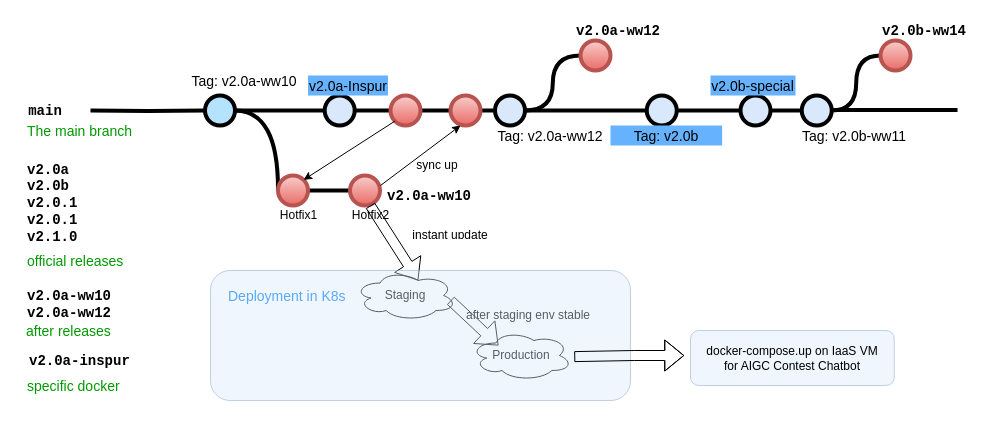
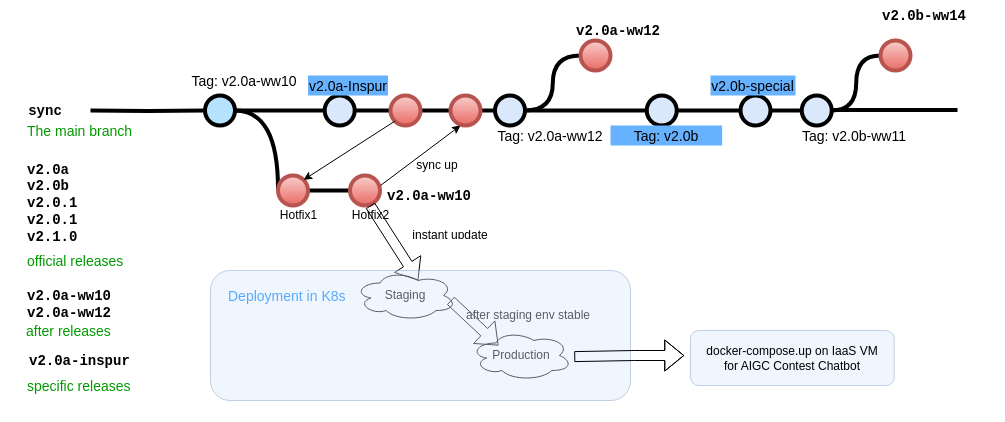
  <mxCell id="0" />
  <mxCell id="1" parent="0" />
  <mxCell id="2" value="" style="edgeStyle=orthogonalEdgeStyle;rounded=0;html=1;jettySize=auto;orthogonalLoop=1;plain-blue;endArrow=none;endFill=0;strokeWidth=4;strokeColor=#000000;" parent="1" source="25" target="6" edge="1"><mxGeometry x="304.5" y="180" as="geometry" /></mxCell>
  <mxCell id="3" style="edgeStyle=orthogonalEdgeStyle;curved=1;rounded=0;html=1;exitX=1;exitY=0.5;exitPerimeter=0;entryX=0;entryY=0.5;entryPerimeter=0;endArrow=none;endFill=0;jettySize=auto;orthogonalLoop=1;strokeWidth=4;fontSize=15;" parent="1" source="4" edge="1"><mxGeometry relative="1" as="geometry"><mxPoint x="277.5" y="190" as="targetPoint" /></mxGeometry></mxCell>
  <mxCell id="4" value="" style="verticalLabelPosition=bottom;verticalAlign=top;html=1;strokeWidth=4;shape=mxgraph.flowchart.on-page_reference;plain-blue;gradientColor=none;fillColor=#B5E3Fe;strokeColor=#000000;" parent="1" vertex="1"><mxGeometry x="204.5" y="95" width="30" height="30" as="geometry" /></mxCell>
  <mxCell id="5" value="" style="edgeStyle=orthogonalEdgeStyle;curved=1;rounded=0;orthogonalLoop=1;jettySize=auto;html=1;endArrow=none;endFill=0;strokeWidth=4;fontFamily=Courier New;fontSize=16;" parent="1" source="6" target="9" edge="1"><mxGeometry relative="1" as="geometry" /></mxCell>
  <mxCell id="6" value="" style="verticalLabelPosition=bottom;verticalAlign=top;html=1;strokeWidth=4;shape=mxgraph.flowchart.on-page_reference;plain-blue;gradientColor=none;strokeColor=#000000;" parent="1" vertex="1"><mxGeometry x="494.5" y="95" width="30" height="30" as="geometry" /></mxCell>
  <mxCell id="7" value="" style="edgeStyle=orthogonalEdgeStyle;curved=1;rounded=0;orthogonalLoop=1;jettySize=auto;html=1;endArrow=none;endFill=0;strokeWidth=4;fontFamily=Courier New;fontSize=16;" parent="1" source="49" edge="1"><mxGeometry relative="1" as="geometry"><mxPoint x="800" y="110" as="targetPoint" /></mxGeometry></mxCell>
  <mxCell id="8" value="" style="edgeStyle=orthogonalEdgeStyle;curved=1;rounded=0;orthogonalLoop=1;jettySize=auto;html=1;endArrow=none;endFill=0;strokeWidth=4;fontFamily=Courier New;fontSize=16;entryX=0;entryY=0.5;entryDx=0;entryDy=0;entryPerimeter=0;exitX=1;exitY=0.5;exitDx=0;exitDy=0;exitPerimeter=0;" parent="1" source="6" target="18" edge="1"><mxGeometry relative="1" as="geometry"><mxPoint x="619.5" y="205" as="targetPoint" /></mxGeometry></mxCell>
  <mxCell id="9" value="" style="verticalLabelPosition=bottom;verticalAlign=top;html=1;strokeWidth=4;shape=mxgraph.flowchart.on-page_reference;plain-blue;gradientColor=none;strokeColor=#000000;" parent="1" vertex="1"><mxGeometry x="646.25" y="95" width="30" height="30" as="geometry" /></mxCell>
  <mxCell id="10" value="" style="verticalLabelPosition=bottom;verticalAlign=top;html=1;strokeWidth=4;shape=mxgraph.flowchart.on-page_reference;plain-blue;gradientColor=none;strokeColor=#000000;" parent="1" vertex="1"><mxGeometry x="801.25" y="95" width="30" height="30" as="geometry" /></mxCell>
  <mxCell id="11" value="" style="edgeStyle=orthogonalEdgeStyle;rounded=0;html=1;jettySize=auto;orthogonalLoop=1;strokeWidth=4;endArrow=none;endFill=0;" parent="1" target="4" edge="1"><mxGeometry x="204.5" y="180" as="geometry"><mxPoint x="90" y="110" as="sourcePoint" /></mxGeometry></mxCell>
- <mxCell id="12" value="main" style="text;html=1;strokeColor=none;fillColor=none;align=center;verticalAlign=middle;whiteSpace=wrap;overflow=hidden;fontSize=14;fontStyle=1;fontFamily=Courier New;" parent="1" vertex="1"><mxGeometry x="20" y="100" width="50" height="20" as="geometry" /></mxCell>
+ <mxCell id="12" value="sync" style="text;html=1;strokeColor=none;fillColor=none;align=center;verticalAlign=middle;whiteSpace=wrap;overflow=hidden;fontSize=14;fontStyle=1;fontFamily=Courier New;" parent="1" vertex="1"><mxGeometry x="20" y="100" width="50" height="20" as="geometry" /></mxCell>
  <mxCell id="13" style="edgeStyle=orthogonalEdgeStyle;curved=1;rounded=0;html=1;exitX=1;exitY=0.5;exitPerimeter=0;entryX=0;entryY=0.5;entryPerimeter=0;endArrow=none;endFill=0;jettySize=auto;orthogonalLoop=1;strokeWidth=4;fontSize=15;" parent="1" edge="1"><mxGeometry relative="1" as="geometry"><mxPoint x="307.5" y="190" as="sourcePoint" /><mxPoint x="349.5" y="190" as="targetPoint" /></mxGeometry></mxCell>
  <mxCell id="14" value="v2.0a-ww10&lt;div&gt;v2.0a-ww12&lt;/div&gt;" style="text;html=1;strokeColor=none;fillColor=none;align=left;verticalAlign=middle;whiteSpace=wrap;overflow=hidden;fontSize=14;fontStyle=1;fontFamily=Courier New;" parent="1" vertex="1"><mxGeometry x="25" y="285" width="102.5" height="35" as="geometry" /></mxCell>
  <mxCell id="15" value="The main branch&lt;br&gt;" style="text;html=1;strokeColor=none;fillColor=none;align=left;verticalAlign=middle;whiteSpace=wrap;overflow=hidden;fontSize=14;fontStyle=0;fontColor=#009900;" parent="1" vertex="1"><mxGeometry x="25.25" y="120" width="132.25" height="20" as="geometry" /></mxCell>
  <mxCell id="16" value="after releases" style="text;html=1;strokeColor=none;fillColor=none;align=left;verticalAlign=middle;whiteSpace=wrap;overflow=hidden;fontSize=14;fontStyle=0;fontColor=#009900;" parent="1" vertex="1"><mxGeometry x="23.75" y="320" width="133.75" height="20" as="geometry" /></mxCell>
  <mxCell id="17" value="Tag: v2.0a-ww10" style="text;html=1;strokeColor=none;fillColor=none;align=center;verticalAlign=middle;whiteSpace=wrap;overflow=hidden;fontSize=14;" parent="1" vertex="1"><mxGeometry x="188.38" y="70" width="111.62" height="20" as="geometry" /></mxCell>
  <mxCell id="18" value="" style="verticalLabelPosition=bottom;verticalAlign=top;html=1;strokeWidth=4;shape=mxgraph.flowchart.on-page_reference;plain-blue;gradientColor=#EA6B66;strokeColor=#B85450;fillColor=#F8CECC;" parent="1" vertex="1"><mxGeometry x="580" y="40" width="30" height="30" as="geometry" /></mxCell>
  <mxCell id="19" value="Hotfix1" style="text;html=1;strokeColor=none;fillColor=none;align=center;verticalAlign=middle;whiteSpace=wrap;overflow=hidden;" vertex="1" parent="1"><mxGeometry x="277.5" y="205" width="40.5" height="20" as="geometry" /></mxCell>
  <mxCell id="20" value="Hotfix2" style="text;html=1;strokeColor=none;fillColor=none;align=center;verticalAlign=middle;whiteSpace=wrap;overflow=hidden;" vertex="1" parent="1"><mxGeometry x="349.5" y="205" width="40.5" height="20" as="geometry" /></mxCell>
  <mxCell id="21" value="" style="verticalLabelPosition=bottom;verticalAlign=top;html=1;strokeWidth=4;shape=mxgraph.flowchart.on-page_reference;plain-blue;gradientColor=#EA6B66;strokeColor=#B85450;fillColor=#F8CECC;" vertex="1" parent="1"><mxGeometry x="277.5" y="175" width="30" height="30" as="geometry" /></mxCell>
  <mxCell id="22" value="" style="verticalLabelPosition=bottom;verticalAlign=top;html=1;strokeWidth=4;shape=mxgraph.flowchart.on-page_reference;plain-blue;gradientColor=#EA6B66;strokeColor=#B85450;fillColor=#F8CECC;" vertex="1" parent="1"><mxGeometry x="349.5" y="175" width="30" height="30" as="geometry" /></mxCell>
  <mxCell id="23" value="" style="edgeStyle=orthogonalEdgeStyle;rounded=0;html=1;jettySize=auto;orthogonalLoop=1;plain-blue;endArrow=none;endFill=0;strokeWidth=4;strokeColor=#000000;" edge="1" parent="1" source="54" target="26"><mxGeometry x="304.5" y="180" as="geometry"><mxPoint x="235" y="110" as="sourcePoint" /><mxPoint x="495" y="110" as="targetPoint" /></mxGeometry></mxCell>
  <mxCell id="24" value="" style="edgeStyle=orthogonalEdgeStyle;rounded=0;html=1;jettySize=auto;orthogonalLoop=1;plain-blue;endArrow=none;endFill=0;strokeWidth=4;strokeColor=#000000;" edge="1" parent="1" source="26" target="25"><mxGeometry x="304.5" y="180" as="geometry"><mxPoint x="440" y="110" as="sourcePoint" /><mxPoint x="495" y="110" as="targetPoint" /></mxGeometry></mxCell>
  <mxCell id="25" value="" style="verticalLabelPosition=bottom;verticalAlign=top;html=1;strokeWidth=4;shape=mxgraph.flowchart.on-page_reference;plain-blue;gradientColor=#EA6B66;strokeColor=#B85450;fillColor=#F8CECC;" vertex="1" parent="1"><mxGeometry x="450" y="95" width="30" height="30" as="geometry" /></mxCell>
  <mxCell id="26" value="" style="verticalLabelPosition=bottom;verticalAlign=top;html=1;strokeWidth=4;shape=mxgraph.flowchart.on-page_reference;plain-blue;gradientColor=#EA6B66;strokeColor=#B85450;fillColor=#F8CECC;" vertex="1" parent="1"><mxGeometry x="390" y="95" width="30" height="30" as="geometry" /></mxCell>
  <mxCell id="27" value="&lt;font style=&quot;color: rgb(0, 127, 255);&quot;&gt;Deployment in K8s&lt;/font&gt;" style="text;html=1;strokeColor=none;fillColor=none;align=left;verticalAlign=middle;whiteSpace=wrap;overflow=hidden;fontSize=14;fontStyle=0;fontColor=#009900;" vertex="1" parent="1"><mxGeometry x="225.63" y="285" width="133.75" height="20" as="geometry" /></mxCell>
  <mxCell id="28" value="Staging" style="ellipse;shape=cloud;whiteSpace=wrap;html=1;" vertex="1" parent="1"><mxGeometry x="354.19" y="270" width="101.62" height="50" as="geometry" /></mxCell>
  <mxCell id="29" value="Production" style="ellipse;shape=cloud;whiteSpace=wrap;html=1;" vertex="1" parent="1"><mxGeometry x="470" y="330" width="101.62" height="50" as="geometry" /></mxCell>
  <mxCell id="30" value="Tag: v2.0a-ww12" style="text;html=1;strokeColor=none;fillColor=none;align=center;verticalAlign=middle;whiteSpace=wrap;overflow=hidden;fontSize=14;" vertex="1" parent="1"><mxGeometry x="494.5" y="125" width="111.62" height="20" as="geometry" /></mxCell>
  <mxCell id="31" value="" style="endArrow=classic;html=1;rounded=0;" edge="1" parent="1"><mxGeometry width="50" height="50" relative="1" as="geometry"><mxPoint x="380" y="185" as="sourcePoint" /><mxPoint x="460" y="125" as="targetPoint" /></mxGeometry></mxCell>
  <mxCell id="32" value="sync up" style="text;html=1;strokeColor=none;fillColor=none;align=center;verticalAlign=middle;whiteSpace=wrap;overflow=hidden;" vertex="1" parent="1"><mxGeometry x="401.62" y="155" width="70" height="20" as="geometry" /></mxCell>
  <mxCell id="33" value="" style="endArrow=classic;html=1;rounded=0;entryX=0.855;entryY=0.145;entryDx=0;entryDy=0;entryPerimeter=0;exitX=0.145;exitY=0.855;exitDx=0;exitDy=0;exitPerimeter=0;" edge="1" parent="1" source="26" target="21"><mxGeometry width="50" height="50" relative="1" as="geometry"><mxPoint x="340" y="60" as="sourcePoint" /><mxPoint x="430" y="140" as="targetPoint" /></mxGeometry></mxCell>
  <mxCell id="34" value="v2.0a-ww12" style="text;html=1;strokeColor=none;fillColor=none;align=left;verticalAlign=middle;whiteSpace=wrap;overflow=hidden;fontSize=14;fontStyle=1;fontFamily=Courier New;" vertex="1" parent="1"><mxGeometry x="573.75" y="20" width="102.5" height="20" as="geometry" /></mxCell>
  <mxCell id="35" value="Tag: v2.0b" style="text;html=1;strokeColor=none;fillColor=#66B2FF;align=center;verticalAlign=middle;whiteSpace=wrap;overflow=hidden;fontSize=14;" vertex="1" parent="1"><mxGeometry x="610" y="125" width="111.62" height="20" as="geometry" /></mxCell>
  <mxCell id="36" value="" style="edgeStyle=orthogonalEdgeStyle;curved=1;rounded=0;orthogonalLoop=1;jettySize=auto;html=1;endArrow=none;endFill=0;strokeWidth=4;fontFamily=Courier New;fontSize=16;entryX=0;entryY=0.5;entryDx=0;entryDy=0;entryPerimeter=0;exitX=1;exitY=0.5;exitDx=0;exitDy=0;exitPerimeter=0;" edge="1" parent="1" source="10" target="37"><mxGeometry relative="1" as="geometry"><mxPoint x="590" y="65" as="targetPoint" /><mxPoint x="535" y="120" as="sourcePoint" /></mxGeometry></mxCell>
  <mxCell id="37" value="" style="verticalLabelPosition=bottom;verticalAlign=top;html=1;strokeWidth=4;shape=mxgraph.flowchart.on-page_reference;plain-blue;gradientColor=#EA6B66;strokeColor=#B85450;fillColor=#F8CECC;" vertex="1" parent="1"><mxGeometry x="880" y="40" width="30" height="30" as="geometry" /></mxCell>
  <mxCell id="38" value="" style="edgeStyle=orthogonalEdgeStyle;curved=1;rounded=0;orthogonalLoop=1;jettySize=auto;html=1;endArrow=none;endFill=0;strokeWidth=4;fontFamily=Courier New;fontSize=16;" edge="1" parent="1"><mxGeometry relative="1" as="geometry"><mxPoint x="833" y="109.5" as="sourcePoint" /><mxPoint x="957" y="109.5" as="targetPoint" /></mxGeometry></mxCell>
- <mxCell id="39" value="v2.0b-ww14" style="text;html=1;strokeColor=none;fillColor=none;align=left;verticalAlign=middle;whiteSpace=wrap;overflow=hidden;fontSize=14;fontStyle=1;fontFamily=Courier New;" vertex="1" parent="1"><mxGeometry x="880" y="20" width="102.5" height="20" as="geometry" /></mxCell>
+ <mxCell id="39" value="v2.0b-ww14" style="text;html=1;strokeColor=none;fillColor=none;align=left;verticalAlign=middle;whiteSpace=wrap;overflow=hidden;fontSize=14;fontStyle=1;fontFamily=Courier New;" vertex="1" parent="1"><mxGeometry x="880" y="5" width="102.5" height="20" as="geometry" /></mxCell>
  <mxCell id="40" value="Tag: v2.0b-ww11" style="text;html=1;strokeColor=none;fillColor=none;align=center;verticalAlign=middle;whiteSpace=wrap;overflow=hidden;fontSize=14;" vertex="1" parent="1"><mxGeometry x="798.38" y="125" width="111.62" height="20" as="geometry" /></mxCell>
  <mxCell id="41" value="" style="shape=flexArrow;endArrow=classic;html=1;rounded=0;exitX=0.5;exitY=0;exitDx=0;exitDy=0;entryX=0.625;entryY=0.2;entryDx=0;entryDy=0;entryPerimeter=0;" edge="1" parent="1" source="20" target="28"><mxGeometry width="50" height="50" relative="1" as="geometry"><mxPoint x="430" y="190" as="sourcePoint" /><mxPoint x="480" y="140" as="targetPoint" /></mxGeometry></mxCell>
  <mxCell id="42" value="" style="shape=flexArrow;endArrow=classic;html=1;rounded=0;exitX=0.5;exitY=0;exitDx=0;exitDy=0;entryX=0.625;entryY=0.2;entryDx=0;entryDy=0;entryPerimeter=0;" edge="1" parent="1"><mxGeometry width="50" height="50" relative="1" as="geometry"><mxPoint x="450" y="300" as="sourcePoint" /><mxPoint x="498" y="345" as="targetPoint" /></mxGeometry></mxCell>
  <mxCell id="43" value="instant update" style="text;html=1;strokeColor=none;fillColor=none;align=center;verticalAlign=middle;whiteSpace=wrap;overflow=hidden;" vertex="1" parent="1"><mxGeometry x="405" y="225" width="90" height="15" as="geometry" /></mxCell>
  <mxCell id="44" value="after staging env stable" style="text;html=1;strokeColor=none;fillColor=none;align=center;verticalAlign=middle;whiteSpace=wrap;overflow=hidden;" vertex="1" parent="1"><mxGeometry x="455.81" y="300" width="144.19" height="30" as="geometry" /></mxCell>
  <mxCell id="45" value="" style="rounded=1;whiteSpace=wrap;html=1;fillColor=#dae8fc;strokeColor=#6c8ebf;opacity=40;" vertex="1" parent="1"><mxGeometry x="210" y="270" width="420" height="130" as="geometry" /></mxCell>
  <mxCell id="46" value="v2.0a&lt;div&gt;v2.0b&lt;/div&gt;&lt;div&gt;v2.0.1&lt;/div&gt;&lt;div&gt;v2.0.1&lt;/div&gt;&lt;div&gt;v2.1.0&lt;/div&gt;" style="text;html=1;strokeColor=none;fillColor=none;align=left;verticalAlign=middle;whiteSpace=wrap;overflow=hidden;fontSize=14;fontStyle=1;fontFamily=Courier New;" vertex="1" parent="1"><mxGeometry x="25.25" y="155" width="102.5" height="95" as="geometry" /></mxCell>
  <mxCell id="47" value="official releases" style="text;html=1;strokeColor=none;fillColor=none;align=left;verticalAlign=middle;whiteSpace=wrap;overflow=hidden;fontSize=14;fontStyle=0;fontColor=#009900;" vertex="1" parent="1"><mxGeometry x="25.25" y="250" width="133.75" height="20" as="geometry" /></mxCell>
  <mxCell id="48" value="" style="edgeStyle=orthogonalEdgeStyle;curved=1;rounded=0;orthogonalLoop=1;jettySize=auto;html=1;endArrow=none;endFill=0;strokeWidth=4;fontFamily=Courier New;fontSize=16;" edge="1" parent="1" source="9" target="49"><mxGeometry relative="1" as="geometry"><mxPoint x="800" y="110" as="targetPoint" /><mxPoint x="676" y="110" as="sourcePoint" /></mxGeometry></mxCell>
  <mxCell id="49" value="" style="verticalLabelPosition=bottom;verticalAlign=top;html=1;strokeWidth=4;shape=mxgraph.flowchart.on-page_reference;plain-blue;gradientColor=none;strokeColor=#000000;" vertex="1" parent="1"><mxGeometry x="740" y="95" width="30" height="30" as="geometry" /></mxCell>
  <mxCell id="50" value="v2.0b-special" style="text;html=1;strokeColor=none;fillColor=#66B2FF;align=center;verticalAlign=middle;whiteSpace=wrap;overflow=hidden;fontSize=14;" vertex="1" parent="1"><mxGeometry x="710" y="75" width="85" height="20" as="geometry" /></mxCell>
  <mxCell id="51" value="docker-compose.up on IaaS VM&lt;div&gt;for AIGC Contest Chatbot&lt;/div&gt;" style="rounded=1;whiteSpace=wrap;html=1;fillColor=#dae8fc;strokeColor=#6c8ebf;opacity=40;" vertex="1" parent="1"><mxGeometry x="690" y="330" width="203.75" height="55" as="geometry" /></mxCell>
  <mxCell id="52" value="" style="shape=flexArrow;endArrow=classic;html=1;rounded=0;entryX=0.625;entryY=0.2;entryDx=0;entryDy=0;entryPerimeter=0;" edge="1" parent="1"><mxGeometry width="50" height="50" relative="1" as="geometry"><mxPoint x="573.75" y="356.111" as="sourcePoint" /><mxPoint x="683.75" y="355" as="targetPoint" /><Array as="points"><mxPoint x="633.75" y="355" /></Array></mxGeometry></mxCell>
  <mxCell id="53" value="" style="edgeStyle=orthogonalEdgeStyle;rounded=0;html=1;jettySize=auto;orthogonalLoop=1;plain-blue;endArrow=none;endFill=0;strokeWidth=4;strokeColor=#000000;" edge="1" parent="1" source="4" target="54"><mxGeometry x="304.5" y="180" as="geometry"><mxPoint x="235" y="110" as="sourcePoint" /><mxPoint x="390" y="110" as="targetPoint" /></mxGeometry></mxCell>
  <mxCell id="54" value="" style="verticalLabelPosition=bottom;verticalAlign=top;html=1;strokeWidth=4;shape=mxgraph.flowchart.on-page_reference;plain-blue;gradientColor=none;strokeColor=#000000;" vertex="1" parent="1"><mxGeometry x="324.19" y="95" width="30" height="30" as="geometry" /></mxCell>
  <mxCell id="55" value="v2.0a-Inspur" style="text;html=1;strokeColor=none;fillColor=#66B2FF;align=center;verticalAlign=middle;whiteSpace=wrap;overflow=hidden;fontSize=14;" vertex="1" parent="1"><mxGeometry x="307.5" y="75" width="80" height="20" as="geometry" /></mxCell>
  <mxCell id="56" value="v2.0a-inspur" style="text;html=1;strokeColor=none;fillColor=none;align=left;verticalAlign=middle;whiteSpace=wrap;overflow=hidden;fontSize=14;fontStyle=1;fontFamily=Courier New;" vertex="1" parent="1"><mxGeometry x="26.5" y="350" width="102.5" height="20" as="geometry" /></mxCell>
- <mxCell id="57" value="specific docker" style="text;html=1;strokeColor=none;fillColor=none;align=left;verticalAlign=middle;whiteSpace=wrap;overflow=hidden;fontSize=14;fontStyle=0;fontColor=#009900;" vertex="1" parent="1"><mxGeometry x="25.25" y="375" width="133.75" height="20" as="geometry" /></mxCell>
+ <mxCell id="57" value="specific releases" style="text;html=1;strokeColor=none;fillColor=none;align=left;verticalAlign=middle;whiteSpace=wrap;overflow=hidden;fontSize=14;fontStyle=0;fontColor=#009900;" vertex="1" parent="1"><mxGeometry x="25.25" y="375" width="133.75" height="20" as="geometry" /></mxCell>
  <mxCell id="58" value="v2.0a-ww10" style="text;html=1;strokeColor=none;fillColor=none;align=left;verticalAlign=middle;whiteSpace=wrap;overflow=hidden;fontSize=14;fontStyle=1;fontFamily=Courier New;" vertex="1" parent="1"><mxGeometry x="385.37" y="185" width="102.5" height="20" as="geometry" /></mxCell>
